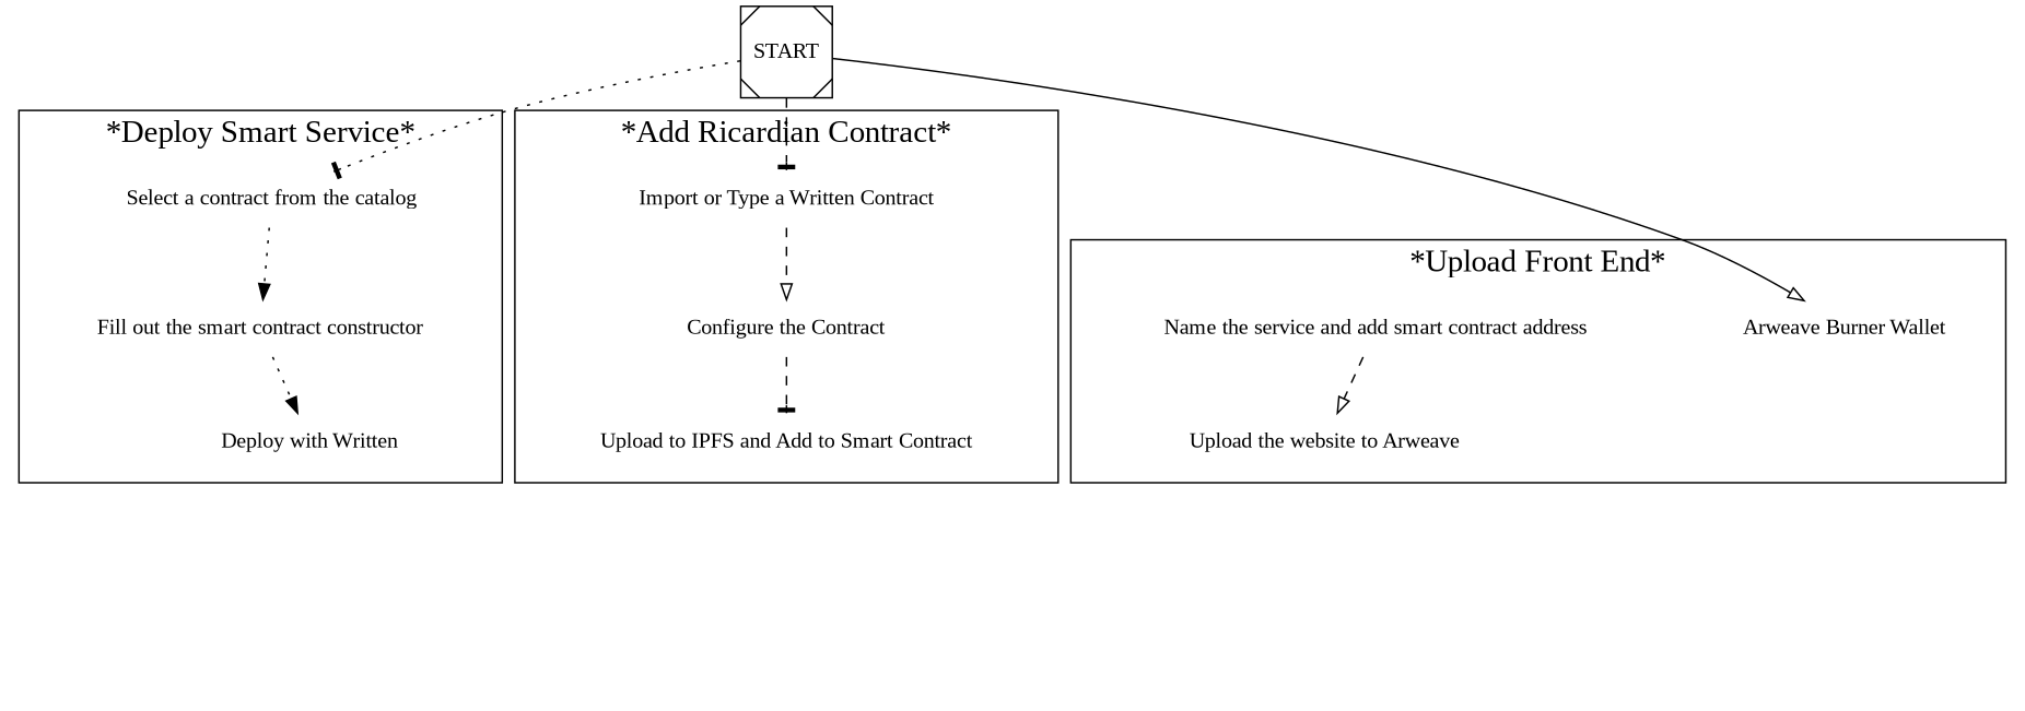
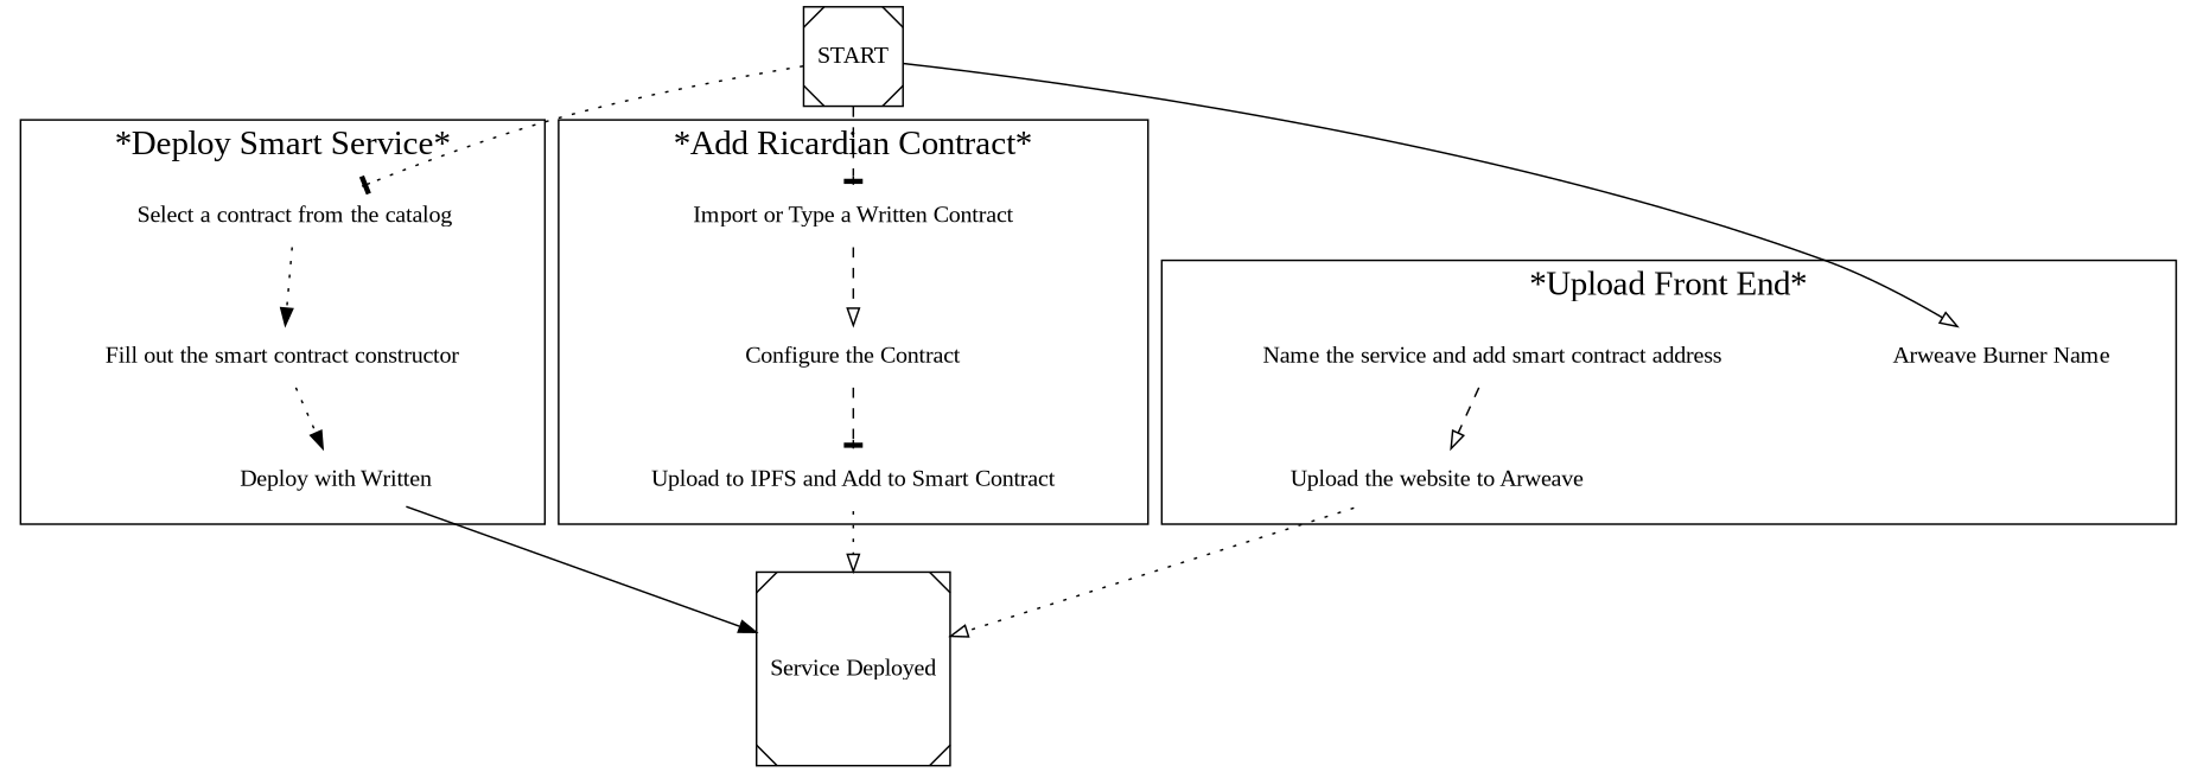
  digraph {
    fontname="Liberation Serif"
    node [color=white fontname="Liberation Serif"]
    edge [arrowhead=onormal fontname="Liberation Serif" style=dotted]
    n1 [label="Select a contract from the catalog"]
    n2 [label="Fill out the smart contract constructor"]
    n3 [label="Deploy with Written"]
    n4 [label="Import or Type a Written Contract"]
    n5 [label="Configure the Contract"]
    n6 [label="Upload to IPFS and Add to Smart Contract"]
-   n7 [label="Arweave Burner Wallet"]
+   n7 [label="Arweave Burner Name"]
    n8 [label="Name the service and add smart contract address"]
    n9 [label="Upload the website to Arweave"]
+   n10 [label="Service Deployed" shape=Msquare color=""]
    n11 [label=START shape=Msquare color=""]
    subgraph cluster_1 {
      fontsize=20
      label="*Deploy Smart Service*"
      n1
      n2
      n3
    }
    subgraph cluster_2 {
      fontsize=20
      label="*Add Ricardian Contract*"
      n4
      n5
      n6
    }
    subgraph cluster_3 {
      fontsize=20
      label="*Upload Front End*"
      n7
      n8
      n9
    }
    n1 -> n2 [arrowhead=normal]
    n2 -> n3 [arrowhead=normal]
+   n3 -> n10 [arrowhead=normal style=solid]
    n4 -> n5 [style=dashed]
    n5 -> n6 [arrowhead=tee style=dashed]
+   n6 -> n10
    n8 -> n9 [style=dashed]
+   n9 -> n10
    n11 -> n1 [arrowhead=tee]
    n11 -> n4 [arrowhead=tee style=dashed]
    n11 -> n7 [style=solid]
  }
